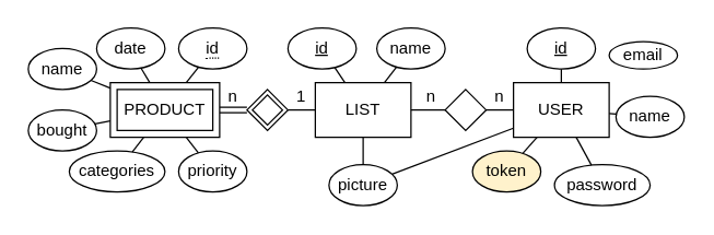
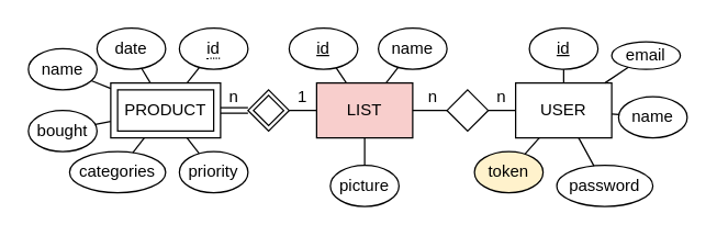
  <mxCell id="0" />
  <mxCell id="1" parent="0" />
  <mxCell id="2" value="USER" style="rounded=0;whiteSpace=wrap;html=1;" parent="1" vertex="1"><mxGeometry x="375" y="60" width="70" height="40" as="geometry" /></mxCell>
- <mxCell id="3" value="LIST" style="rounded=0;whiteSpace=wrap;html=1;" parent="1" vertex="1"><mxGeometry x="230" y="60" width="70" height="40" as="geometry" /></mxCell>
+ <mxCell id="3" value="LIST" style="rounded=0;whiteSpace=wrap;html=1;fillColor=#f8cecc;" parent="1" vertex="1"><mxGeometry x="230" y="60" width="70" height="40" as="geometry" /></mxCell>
  <mxCell id="4" value="&lt;u&gt;id&lt;/u&gt;" style="ellipse;whiteSpace=wrap;html=1;" parent="1" vertex="1"><mxGeometry x="385" y="20" width="50" height="30" as="geometry" /></mxCell>
  <mxCell id="5" value="&lt;span&gt;name&lt;/span&gt;" style="ellipse;whiteSpace=wrap;html=1;fontStyle=0" parent="1" vertex="1"><mxGeometry x="450" y="70" width="50" height="30" as="geometry" /></mxCell>
  <mxCell id="6" value="&lt;span&gt;email&lt;/span&gt;" style="ellipse;whiteSpace=wrap;html=1;fontStyle=0" parent="1" vertex="1"><mxGeometry x="445" y="30" width="50" height="20" as="geometry" /></mxCell>
  <mxCell id="7" value="&lt;span&gt;password&lt;/span&gt;" style="ellipse;whiteSpace=wrap;html=1;fontStyle=0" parent="1" vertex="1"><mxGeometry x="405" y="120" width="70" height="30" as="geometry" /></mxCell>
  <mxCell id="8" value="&lt;span&gt;token&lt;/span&gt;" style="ellipse;whiteSpace=wrap;html=1;fontStyle=0;fillColor=#fff2cc;" parent="1" vertex="1"><mxGeometry x="345" y="110" width="50" height="30" as="geometry" /></mxCell>
  <mxCell id="9" value="" style="endArrow=none;html=1;rounded=0;" parent="1" source="2" target="4" edge="1"><mxGeometry width="50" height="50" relative="1" as="geometry"><mxPoint x="265" y="230" as="sourcePoint" /><mxPoint x="315" y="180" as="targetPoint" /></mxGeometry></mxCell>
- <mxCell id="10" value="" style="endArrow=none;html=1;rounded=0;" parent="1" source="2" target="39" edge="1"><mxGeometry width="50" height="50" relative="1" as="geometry"><mxPoint x="422.352" y="70" as="sourcePoint" /><mxPoint x="428.235" y="19.963" as="targetPoint" /></mxGeometry></mxCell>
+ <mxCell id="10" value="" style="endArrow=none;html=1;rounded=0;" parent="1" source="2" target="6" edge="1"><mxGeometry width="50" height="50" relative="1" as="geometry"><mxPoint x="422.352" y="70" as="sourcePoint" /><mxPoint x="428.235" y="19.963" as="targetPoint" /></mxGeometry></mxCell>
  <mxCell id="11" value="" style="endArrow=none;html=1;rounded=0;" parent="1" source="2" target="5" edge="1"><mxGeometry width="50" height="50" relative="1" as="geometry"><mxPoint x="445.424" y="70" as="sourcePoint" /><mxPoint x="474.786" y="46.902" as="targetPoint" /></mxGeometry></mxCell>
  <mxCell id="12" value="" style="endArrow=none;html=1;rounded=0;" parent="1" source="2" target="7" edge="1"><mxGeometry width="50" height="50" relative="1" as="geometry"><mxPoint x="455" y="84.133" as="sourcePoint" /><mxPoint x="485.885" y="78.955" as="targetPoint" /></mxGeometry></mxCell>
  <mxCell id="13" value="" style="endArrow=none;html=1;rounded=0;" parent="1" source="2" target="8" edge="1"><mxGeometry width="50" height="50" relative="1" as="geometry"><mxPoint x="455" y="98.786" as="sourcePoint" /><mxPoint x="489.695" y="107.496" as="targetPoint" /></mxGeometry></mxCell>
  <mxCell id="14" value="" style="rhombus;whiteSpace=wrap;html=1;" parent="1" vertex="1"><mxGeometry x="325" y="65" width="30" height="30" as="geometry" /></mxCell>
  <mxCell id="15" value="" style="endArrow=none;html=1;rounded=0;" parent="1" source="14" target="2" edge="1"><mxGeometry width="50" height="50" relative="1" as="geometry"><mxPoint x="300" y="140" as="sourcePoint" /><mxPoint x="350" y="90" as="targetPoint" /></mxGeometry></mxCell>
  <mxCell id="16" value="" style="endArrow=none;html=1;rounded=0;" parent="1" source="3" target="14" edge="1"><mxGeometry width="50" height="50" relative="1" as="geometry"><mxPoint x="364.318" y="94.318" as="sourcePoint" /><mxPoint x="420" y="91.667" as="targetPoint" /></mxGeometry></mxCell>
  <mxCell id="17" value="n" style="text;html=1;strokeColor=none;fillColor=none;align=center;verticalAlign=middle;whiteSpace=wrap;rounded=0;" parent="1" vertex="1"><mxGeometry x="355" y="60" width="20" height="20" as="geometry" /></mxCell>
  <mxCell id="18" value="n" style="text;html=1;strokeColor=none;fillColor=none;align=center;verticalAlign=middle;whiteSpace=wrap;rounded=0;" parent="1" vertex="1"><mxGeometry x="305" y="60" width="20" height="20" as="geometry" /></mxCell>
  <mxCell id="19" value="&lt;u&gt;id&lt;/u&gt;" style="ellipse;whiteSpace=wrap;html=1;" parent="1" vertex="1"><mxGeometry x="210" y="20" width="50" height="30" as="geometry" /></mxCell>
  <mxCell id="20" value="&lt;span&gt;name&lt;/span&gt;" style="ellipse;whiteSpace=wrap;html=1;fontStyle=0" parent="1" vertex="1"><mxGeometry x="275" y="20" width="50" height="30" as="geometry" /></mxCell>
  <mxCell id="21" value="" style="endArrow=none;html=1;rounded=0;" parent="1" source="3" target="20" edge="1"><mxGeometry width="50" height="50" relative="1" as="geometry"><mxPoint x="477.365" y="70" as="sourcePoint" /><mxPoint x="483.281" y="19.965" as="targetPoint" /></mxGeometry></mxCell>
  <mxCell id="22" value="" style="endArrow=none;html=1;rounded=0;" parent="1" source="3" target="19" edge="1"><mxGeometry width="50" height="50" relative="1" as="geometry"><mxPoint x="289.669" y="70" as="sourcePoint" /><mxPoint x="319.937" y="28.731" as="targetPoint" /></mxGeometry></mxCell>
  <mxCell id="23" value="" style="endArrow=none;html=1;rounded=0;" parent="1" source="24" target="3" edge="1"><mxGeometry width="50" height="50" relative="1" as="geometry"><mxPoint x="160" y="80" as="sourcePoint" /><mxPoint x="335" y="90" as="targetPoint" /></mxGeometry></mxCell>
  <mxCell id="24" value="" style="shape=rhombus;double=1;perimeter=rhombusPerimeter;whiteSpace=wrap;html=1;align=center;" parent="1" vertex="1"><mxGeometry x="180" y="65" width="30" height="30" as="geometry" /></mxCell>
  <mxCell id="25" value="" style="endArrow=none;html=1;rounded=0;shape=link;" parent="1" source="26" target="24" edge="1"><mxGeometry width="50" height="50" relative="1" as="geometry"><mxPoint x="140" y="80" as="sourcePoint" /><mxPoint x="320" y="90" as="targetPoint" /></mxGeometry></mxCell>
  <mxCell id="26" value="PRODUCT" style="shape=ext;margin=3;double=1;whiteSpace=wrap;html=1;align=center;" parent="1" vertex="1"><mxGeometry x="80" y="60" width="80" height="40" as="geometry" /></mxCell>
  <mxCell id="27" value="1" style="text;html=1;strokeColor=none;fillColor=none;align=center;verticalAlign=middle;whiteSpace=wrap;rounded=0;" parent="1" vertex="1"><mxGeometry x="210" y="60" width="20" height="20" as="geometry" /></mxCell>
  <mxCell id="28" value="n" style="text;html=1;strokeColor=none;fillColor=none;align=center;verticalAlign=middle;whiteSpace=wrap;rounded=0;" parent="1" vertex="1"><mxGeometry x="160" y="60" width="20" height="20" as="geometry" /></mxCell>
  <mxCell id="29" value="&lt;span style=&quot;border-bottom: 1px dotted&quot;&gt;id&lt;/span&gt;" style="ellipse;whiteSpace=wrap;html=1;align=center;" parent="1" vertex="1"><mxGeometry x="130" y="20" width="50" height="30" as="geometry" /></mxCell>
  <mxCell id="30" value="" style="endArrow=none;html=1;rounded=0;" parent="1" source="29" target="26" edge="1"><mxGeometry width="50" height="50" relative="1" as="geometry"><mxPoint x="296.152" y="70" as="sourcePoint" /><mxPoint x="291.499" y="59.484" as="targetPoint" /></mxGeometry></mxCell>
  <mxCell id="31" value="&lt;span&gt;name&lt;/span&gt;" style="ellipse;whiteSpace=wrap;html=1;fontStyle=0" parent="1" vertex="1"><mxGeometry x="20" y="35" width="50" height="30" as="geometry" /></mxCell>
  <mxCell id="32" value="&lt;span&gt;categories&lt;/span&gt;" style="ellipse;whiteSpace=wrap;html=1;fontStyle=0" parent="1" vertex="1"><mxGeometry x="50" y="110" width="70" height="30" as="geometry" /></mxCell>
  <mxCell id="33" value="&lt;span&gt;priority&lt;/span&gt;" style="ellipse;whiteSpace=wrap;html=1;fontStyle=0" parent="1" vertex="1"><mxGeometry x="130" y="110" width="50" height="30" as="geometry" /></mxCell>
  <mxCell id="34" value="&lt;span&gt;bought&lt;/span&gt;" style="ellipse;whiteSpace=wrap;html=1;fontStyle=0" parent="1" vertex="1"><mxGeometry x="20" y="80" width="50" height="30" as="geometry" /></mxCell>
  <mxCell id="35" value="" style="endArrow=none;html=1;rounded=0;" parent="1" source="26" target="34" edge="1"><mxGeometry width="50" height="50" relative="1" as="geometry"><mxPoint x="56.365" y="62.789" as="sourcePoint" /><mxPoint x="90" y="75.263" as="targetPoint" /></mxGeometry></mxCell>
  <mxCell id="36" value="" style="endArrow=none;html=1;rounded=0;" parent="1" source="31" target="26" edge="1"><mxGeometry width="50" height="50" relative="1" as="geometry"><mxPoint x="96.745" y="110" as="sourcePoint" /><mxPoint x="72.745" y="124.434" as="targetPoint" /></mxGeometry></mxCell>
  <mxCell id="37" value="" style="endArrow=none;html=1;rounded=0;" parent="1" source="26" target="32" edge="1"><mxGeometry width="50" height="50" relative="1" as="geometry"><mxPoint x="75.384" y="18.645" as="sourcePoint" /><mxPoint x="114.706" y="70" as="targetPoint" /></mxGeometry></mxCell>
  <mxCell id="38" value="" style="endArrow=none;html=1;rounded=0;" parent="1" source="26" target="33" edge="1"><mxGeometry width="50" height="50" relative="1" as="geometry"><mxPoint x="129.119" y="70" as="sourcePoint" /><mxPoint x="125.597" y="-10.002" as="targetPoint" /></mxGeometry></mxCell>
  <mxCell id="39" value="&lt;span&gt;picture&lt;/span&gt;" style="ellipse;whiteSpace=wrap;html=1;fontStyle=0" parent="1" vertex="1"><mxGeometry x="240" y="120" width="50" height="30" as="geometry" /></mxCell>
  <mxCell id="40" value="" style="endArrow=none;html=1;rounded=0;" parent="1" source="3" target="39" edge="1"><mxGeometry width="50" height="50" relative="1" as="geometry"><mxPoint x="292.723" y="70" as="sourcePoint" /><mxPoint x="303.167" y="58.213" as="targetPoint" /></mxGeometry></mxCell>
  <mxCell id="41" value="date" style="ellipse;whiteSpace=wrap;html=1;fontStyle=0" parent="1" vertex="1"><mxGeometry x="70" y="20" width="50" height="30" as="geometry" /></mxCell>
  <mxCell id="42" value="" style="endArrow=none;html=1;rounded=0;" parent="1" source="41" target="26" edge="1"><mxGeometry width="50" height="50" relative="1" as="geometry"><mxPoint x="75.906" y="68.225" as="sourcePoint" /><mxPoint x="90" y="74" as="targetPoint" /></mxGeometry></mxCell>
